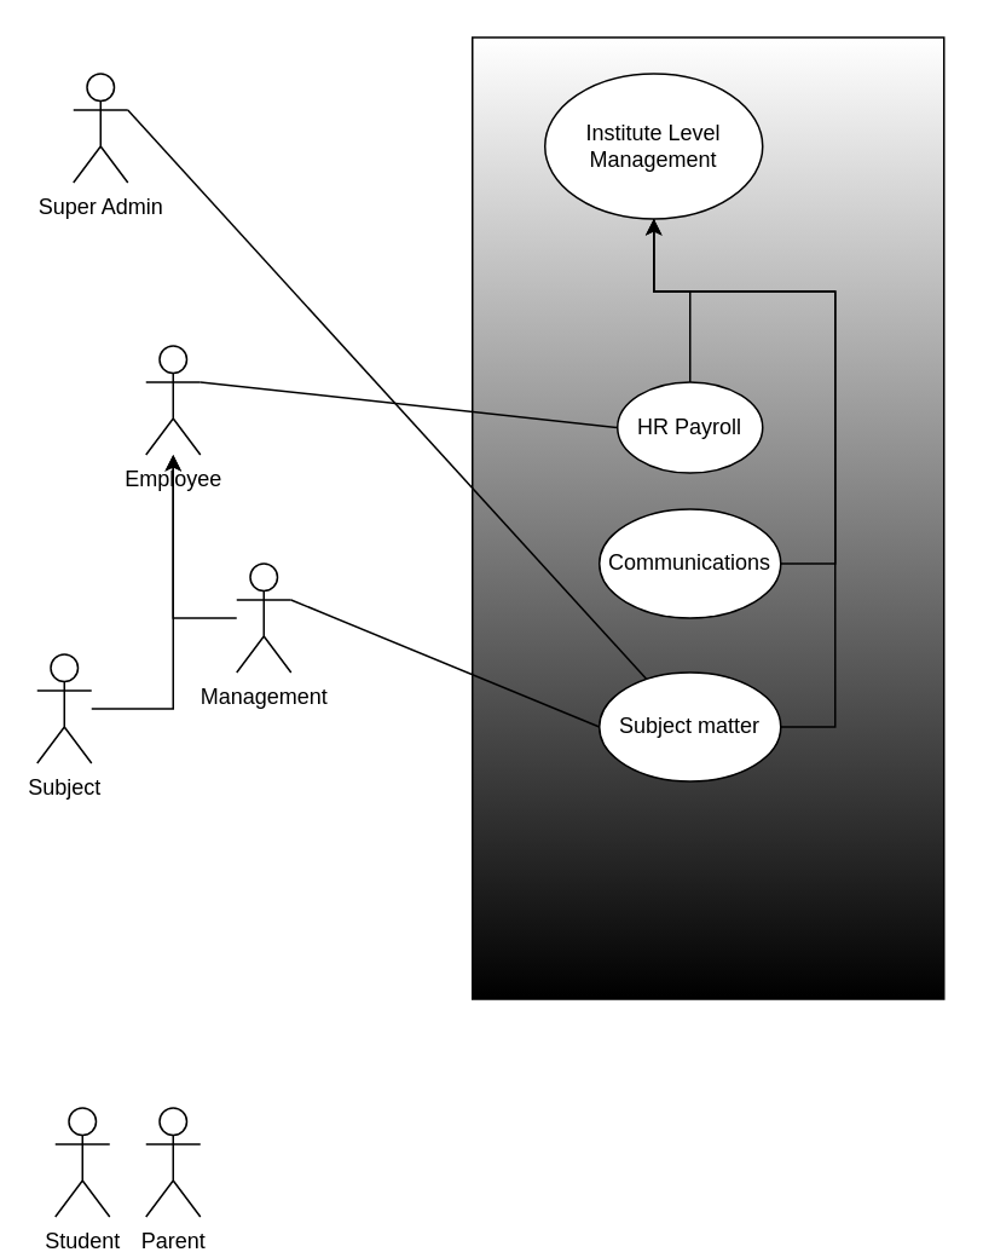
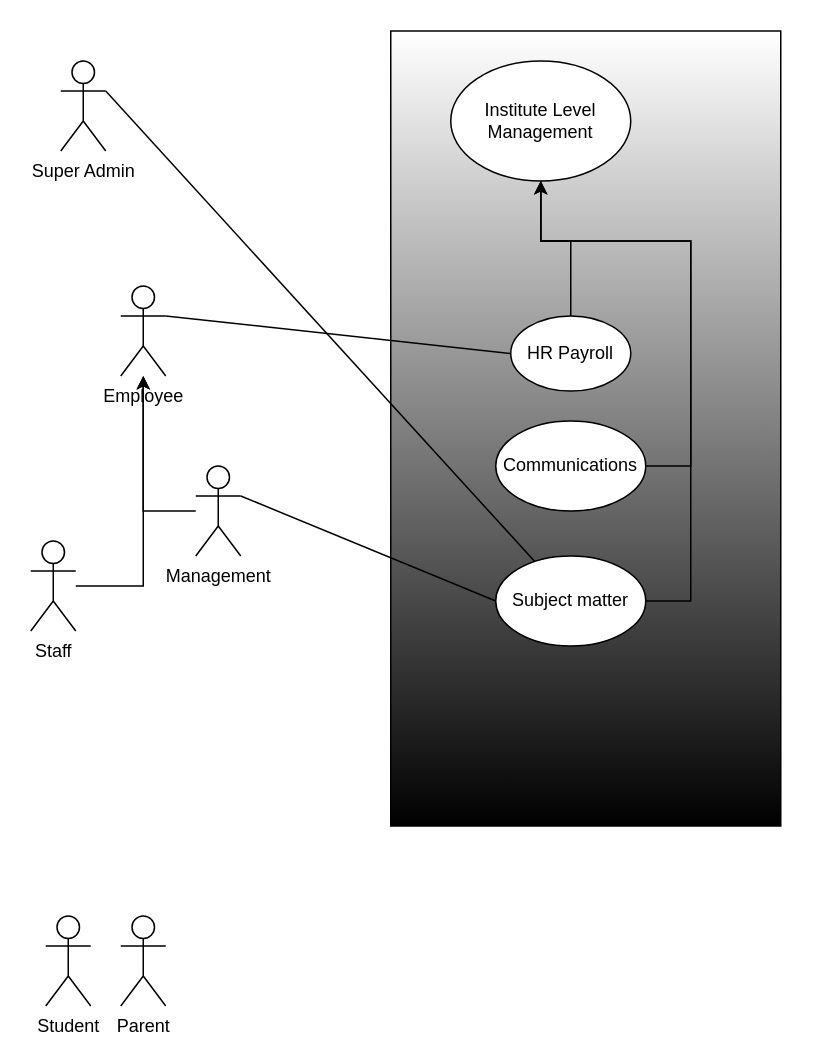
  <mxCell id="0" />
  <mxCell id="1" parent="0" />
  <mxCell id="2" value="" style="rounded=0;whiteSpace=wrap;html=1;gradientColor=default;" vertex="1" parent="1"><mxGeometry x="260" y="20" width="260" height="530" as="geometry" /></mxCell>
  <mxCell id="3" value="&lt;div&gt;Super Admin&lt;/div&gt;" style="shape=umlActor;verticalLabelPosition=bottom;verticalAlign=top;html=1;outlineConnect=0;" parent="1" vertex="1"><mxGeometry x="40" y="40" width="30" height="60" as="geometry" /></mxCell>
  <mxCell id="4" style="edgeStyle=orthogonalEdgeStyle;rounded=0;orthogonalLoop=1;jettySize=auto;html=1;entryX=0.5;entryY=1;entryDx=0;entryDy=0;" parent="1" source="5" target="17" edge="1"><mxGeometry relative="1" as="geometry"><Array as="points"><mxPoint x="380" y="160" /><mxPoint x="360" y="160" /></Array></mxGeometry></mxCell>
  <mxCell id="5" value="HR Payroll" style="ellipse;whiteSpace=wrap;html=1;" parent="1" vertex="1"><mxGeometry x="340" y="210" width="80" height="50" as="geometry" /></mxCell>
  <mxCell id="6" style="edgeStyle=orthogonalEdgeStyle;rounded=0;orthogonalLoop=1;jettySize=auto;html=1;" parent="1" source="7" target="12" edge="1"><mxGeometry relative="1" as="geometry" /></mxCell>
  <mxCell id="7" value="&lt;div&gt;Management&lt;/div&gt;" style="shape=umlActor;verticalLabelPosition=bottom;verticalAlign=top;html=1;outlineConnect=0;" parent="1" vertex="1"><mxGeometry x="130" y="310" width="30" height="60" as="geometry" /></mxCell>
  <mxCell id="8" value="Parent" style="shape=umlActor;verticalLabelPosition=bottom;verticalAlign=top;html=1;outlineConnect=0;" parent="1" vertex="1"><mxGeometry x="80" y="610" width="30" height="60" as="geometry" /></mxCell>
  <mxCell id="9" value="Student" style="shape=umlActor;verticalLabelPosition=bottom;verticalAlign=top;html=1;outlineConnect=0;" parent="1" vertex="1"><mxGeometry x="30" y="610" width="30" height="60" as="geometry" /></mxCell>
  <mxCell id="10" value="" style="edgeStyle=orthogonalEdgeStyle;rounded=0;orthogonalLoop=1;jettySize=auto;html=1;" parent="1" source="11" target="12" edge="1"><mxGeometry relative="1" as="geometry" /></mxCell>
- <mxCell id="11" value="Subject" style="shape=umlActor;verticalLabelPosition=bottom;verticalAlign=top;html=1;outlineConnect=0;" parent="1" vertex="1"><mxGeometry x="20" y="360" width="30" height="60" as="geometry" /></mxCell>
+ <mxCell id="11" value="Staff" style="shape=umlActor;verticalLabelPosition=bottom;verticalAlign=top;html=1;outlineConnect=0;" parent="1" vertex="1"><mxGeometry x="20" y="360" width="30" height="60" as="geometry" /></mxCell>
  <mxCell id="12" value="Employee" style="shape=umlActor;verticalLabelPosition=bottom;verticalAlign=top;html=1;outlineConnect=0;" parent="1" vertex="1"><mxGeometry x="80" y="190" width="30" height="60" as="geometry" /></mxCell>
  <mxCell id="13" value="" style="endArrow=none;html=1;rounded=0;entryX=0;entryY=0.5;entryDx=0;entryDy=0;exitX=1;exitY=0.333;exitDx=0;exitDy=0;exitPerimeter=0;" parent="1" source="12" target="5" edge="1"><mxGeometry width="50" height="50" relative="1" as="geometry"><mxPoint x="200" y="280" as="sourcePoint" /><mxPoint x="250" y="230" as="targetPoint" /></mxGeometry></mxCell>
  <mxCell id="14" style="edgeStyle=orthogonalEdgeStyle;rounded=0;orthogonalLoop=1;jettySize=auto;html=1;" parent="1" source="15" edge="1"><mxGeometry relative="1" as="geometry"><mxPoint x="360" y="110" as="targetPoint" /><Array as="points"><mxPoint x="460" y="400" /><mxPoint x="460" y="160" /><mxPoint x="360" y="160" /></Array></mxGeometry></mxCell>
  <mxCell id="15" value="Subject matter" style="ellipse;whiteSpace=wrap;html=1;" parent="1" vertex="1"><mxGeometry x="330" y="370" width="100" height="60" as="geometry" /></mxCell>
  <mxCell id="16" value="" style="endArrow=none;html=1;rounded=0;entryX=0;entryY=0.5;entryDx=0;entryDy=0;exitX=1;exitY=0.333;exitDx=0;exitDy=0;exitPerimeter=0;" parent="1" source="7" target="15" edge="1"><mxGeometry width="50" height="50" relative="1" as="geometry"><mxPoint x="370" y="470" as="sourcePoint" /><mxPoint x="420" y="420" as="targetPoint" /></mxGeometry></mxCell>
  <mxCell id="17" value="Institute Level Management" style="ellipse;whiteSpace=wrap;html=1;" parent="1" vertex="1"><mxGeometry x="300" y="40" width="120" height="80" as="geometry" /></mxCell>
  <mxCell id="18" value="" style="endArrow=none;html=1;rounded=0;exitX=1;exitY=0.333;exitDx=0;exitDy=0;exitPerimeter=0;" parent="1" source="3" target="15" edge="1"><mxGeometry width="50" height="50" relative="1" as="geometry"><mxPoint x="210" y="105" as="sourcePoint" /><mxPoint x="260" y="55" as="targetPoint" /></mxGeometry></mxCell>
  <mxCell id="19" style="edgeStyle=orthogonalEdgeStyle;rounded=0;orthogonalLoop=1;jettySize=auto;html=1;" parent="1" source="20" target="17" edge="1"><mxGeometry relative="1" as="geometry"><Array as="points"><mxPoint x="460" y="310" /><mxPoint x="460" y="160" /><mxPoint x="360" y="160" /></Array></mxGeometry></mxCell>
  <mxCell id="20" value="Communications" style="ellipse;whiteSpace=wrap;html=1;" parent="1" vertex="1"><mxGeometry x="330" y="280" width="100" height="60" as="geometry" /></mxCell>
